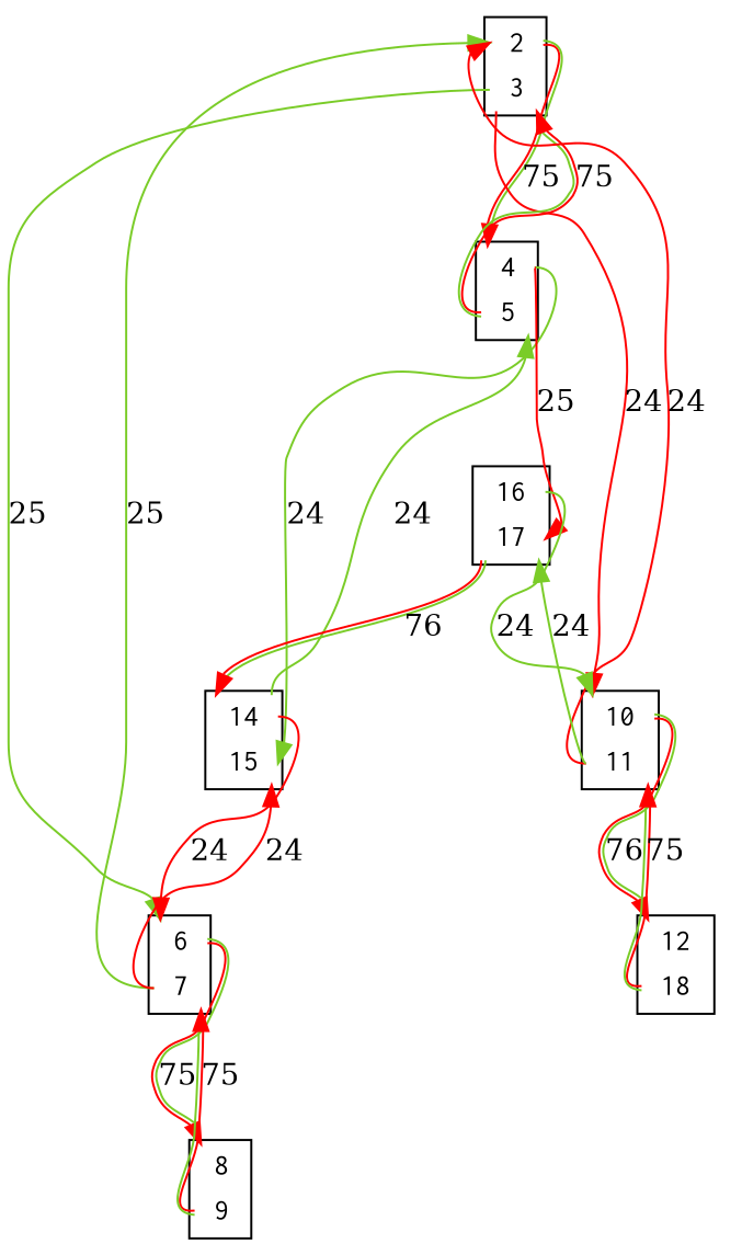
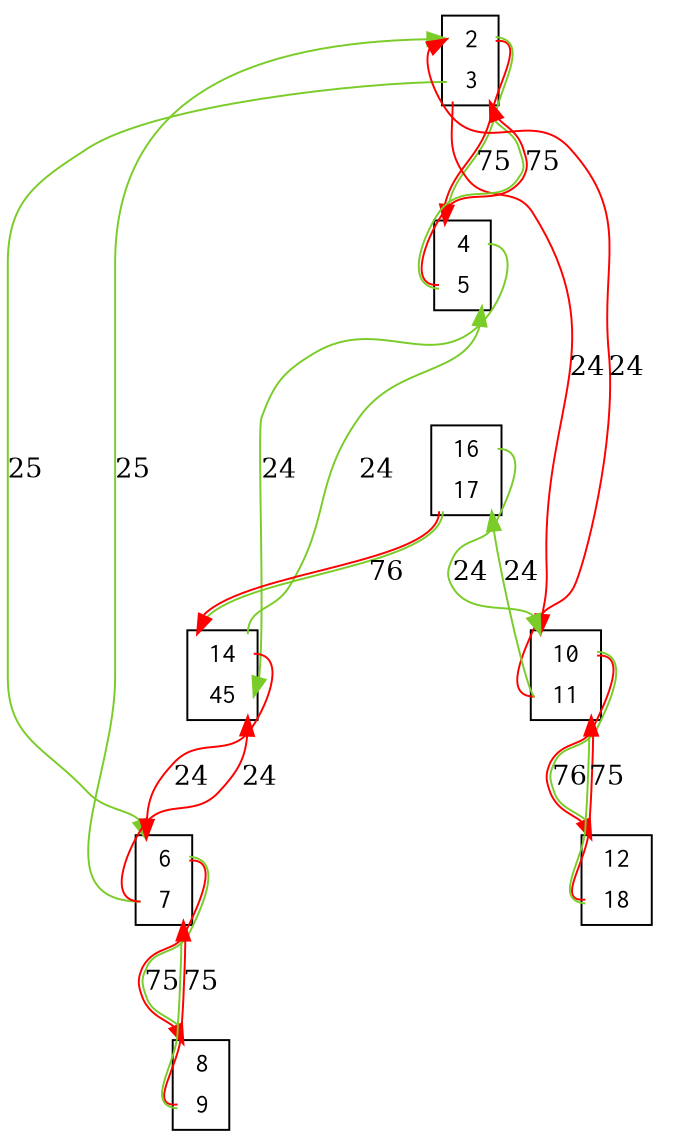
  digraph {
    node [color=black fillcolor=white fontname=Courier shape=plaintext style=filled]
    edge [color="0 1 1:0.250 0.800 0.800" headport=port_0x7f273b406850_in tailport=port_0x7f273b406a90_out]
    n1 [label=<<TABLE bgcolor = "white"> <TR><TD BORDER = "0" PORT = "port_0x7f273b406a30_in"></TD><TD BORDER = "0" PORT = "port_">2</TD><TD BORDER = "0" PORT = "port_0x7f273b406a30_out"></TD></TR> <TR><TD BORDER = "0" PORT = "port_0x7f273b406a90_out"></TD><TD BORDER = "0" PORT = "port_">3</TD><TD BORDER = "0" PORT = "port_0x7f273b406a90_in"></TD></TR> </TABLE>>]
    n2 [label=<<TABLE bgcolor = "white"> <TR><TD BORDER = "0" PORT = "port_0x7f276bc160a0_in"></TD><TD BORDER = "0" PORT = "port_">4</TD><TD BORDER = "0" PORT = "port_0x7f276bc160a0_out"></TD></TR> <TR><TD BORDER = "0" PORT = "port_0x7f273b406070_out"></TD><TD BORDER = "0" PORT = "port_">5</TD><TD BORDER = "0" PORT = "port_0x7f273b406070_in"></TD></TR> </TABLE>>]
    n3 [label=<<TABLE bgcolor = "white"> <TR><TD BORDER = "0" PORT = "port_0x7f273b406850_in"></TD><TD BORDER = "0" PORT = "port_">6</TD><TD BORDER = "0" PORT = "port_0x7f273b406850_out"></TD></TR> <TR><TD BORDER = "0" PORT = "port_0x7f273b4061c0_out"></TD><TD BORDER = "0" PORT = "port_">7</TD><TD BORDER = "0" PORT = "port_0x7f273b4061c0_in"></TD></TR> </TABLE>>]
    n4 [label=<<TABLE bgcolor = "white"> <TR><TD BORDER = "0" PORT = "port_0x7f2736c160d0_in"></TD><TD BORDER = "0" PORT = "port_">10</TD><TD BORDER = "0" PORT = "port_0x7f2736c160d0_out"></TD></TR> <TR><TD BORDER = "0" PORT = "port_0x7f273b406340_out"></TD><TD BORDER = "0" PORT = "port_">11</TD><TD BORDER = "0" PORT = "port_0x7f273b406340_in"></TD></TR> </TABLE>>]
-   n5 [label=<<TABLE bgcolor = "white"> <TR><TD BORDER = "0" PORT = "port_0x7f273b4060d0_in"></TD><TD BORDER = "0" PORT = "port_">14</TD><TD BORDER = "0" PORT = "port_0x7f273b4060d0_out"></TD></TR> <TR><TD BORDER = "0" PORT = "port_0x7f2736c16040_out"></TD><TD BORDER = "0" PORT = "port_">15</TD><TD BORDER = "0" PORT = "port_0x7f2736c16040_in"></TD></TR> </TABLE>>]
+   n5 [label=<<TABLE bgcolor = "white"> <TR><TD BORDER = "0" PORT = "port_0x7f273b4060d0_in"></TD><TD BORDER = "0" PORT = "port_">14</TD><TD BORDER = "0" PORT = "port_0x7f273b4060d0_out"></TD></TR> <TR><TD BORDER = "0" PORT = "port_0x7f2736c16040_out"></TD><TD BORDER = "0" PORT = "port_">45</TD><TD BORDER = "0" PORT = "port_0x7f2736c16040_in"></TD></TR> </TABLE>>]
    n6 [label=<<TABLE bgcolor = "white"> <TR><TD BORDER = "0" PORT = "port_0x7f2737416070_in"></TD><TD BORDER = "0" PORT = "port_">16</TD><TD BORDER = "0" PORT = "port_0x7f2737416070_out"></TD></TR> <TR><TD BORDER = "0" PORT = "port_0x7f273b406370_out"></TD><TD BORDER = "0" PORT = "port_">17</TD><TD BORDER = "0" PORT = "port_0x7f273b406370_in"></TD></TR> </TABLE>>]
    n7 [label=<<TABLE bgcolor = "white"> <TR><TD BORDER = "0" PORT = "port_0x7f273b406130_in"></TD><TD BORDER = "0" PORT = "port_">8</TD><TD BORDER = "0" PORT = "port_0x7f273b406130_out"></TD></TR> <TR><TD BORDER = "0" PORT = "port_0x7f273b406df0_out"></TD><TD BORDER = "0" PORT = "port_">9</TD><TD BORDER = "0" PORT = "port_0x7f273b406df0_in"></TD></TR> </TABLE>>]
    n8 [label=<<TABLE bgcolor = "white"> <TR><TD BORDER = "0" PORT = "port_0x7f273b406580_in"></TD><TD BORDER = "0" PORT = "port_">12</TD><TD BORDER = "0" PORT = "port_0x7f273b406580_out"></TD></TR> <TR><TD BORDER = "0" PORT = "port_0x7f276bc16100_out"></TD><TD BORDER = "0" PORT = "port_">18</TD><TD BORDER = "0" PORT = "port_0x7f276bc16100_in"></TD></TR> </TABLE>>]
    n1 -> n2 [headport=port_0x7f276bc160a0_in label=75 tailport=port_0x7f273b406a30_out]
    n1 -> n3 [color="0.250 0.800 0.800" label=25]
    n1 -> n4 [color="0 1 1" headport=port_0x7f2736c160d0_in label=24]
    n2 -> n1 [headport=port_0x7f273b406a90_in label=75 tailport=port_0x7f273b406070_out]
    n2 -> n5 [color="0.250 0.800 0.800" headport=port_0x7f2736c16040_in label=24 tailport=port_0x7f276bc160a0_out]
-   n2 -> n6 [color="0 1 1" headport=port_0x7f273b406370_in label=25 tailport=port_0x7f276bc160a0_out]
    n3 -> n1 [color="0.250 0.800 0.800" headport=port_0x7f273b406a30_in label=25 tailport=port_0x7f273b4061c0_out]
    n3 -> n5 [color="0 1 1" headport=port_0x7f2736c16040_in label=24 tailport=port_0x7f273b4061c0_out]
    n3 -> n7 [headport=port_0x7f273b406130_in label=75 tailport=port_0x7f273b406850_out]
    n4 -> n1 [color="0 1 1" headport=port_0x7f273b406a30_in label=24 tailport=port_0x7f273b406340_out]
    n4 -> n6 [color="0.250 0.800 0.800" headport=port_0x7f273b406370_in label=24 tailport=port_0x7f273b406340_out]
    n4 -> n8 [headport=port_0x7f273b406580_in label=76 tailport=port_0x7f2736c160d0_out]
    n5 -> n2 [color="0.250 0.800 0.800" headport=port_0x7f273b406070_in label=24 tailport=port_0x7f273b4060d0_out]
    n5 -> n3 [color="0 1 1" label=24 tailport=port_0x7f273b4060d0_out]
    n6 -> n4 [color="0.250 0.800 0.800" headport=port_0x7f2736c160d0_in label=24 tailport=port_0x7f2737416070_out]
    n6 -> n5 [headport=port_0x7f273b4060d0_in label=76 tailport=port_0x7f273b406370_out]
    n7 -> n3 [headport=port_0x7f273b4061c0_in label=75 tailport=port_0x7f273b406df0_out]
    n8 -> n4 [headport=port_0x7f273b406340_in label=75 tailport=port_0x7f276bc16100_out]
  }
